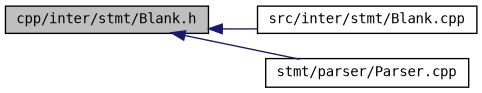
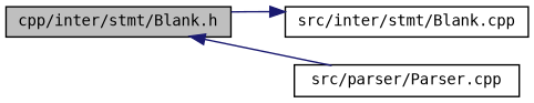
  digraph {
    fontname="DejaVu Sans Mono"
    rankdir=LR
    node [color=black fillcolor=white fontname="DejaVu Sans Mono" fontsize=10 shape=record style=filled]
    edge [color=midnightblue dir=back fontname="DejaVu Sans Mono" fontsize=10 labelfontname=Helvetica labelfontsize=10 style=solid]
    n1 [fillcolor=grey75 fontcolor=black height=0.2 label="cpp/inter/stmt/Blank.h" width=0.4]
    n2 [height=0.2 label="src/inter/stmt/Blank.cpp" width=0.4]
-   n3 [height=0.2 label="stmt/parser/Parser.cpp" width=0.4]
-   n1 -> n2
+   n3 [height=0.2 label="src/parser/Parser.cpp" width=0.4]
+   n2 -> n1
    n1 -> n3
  }
